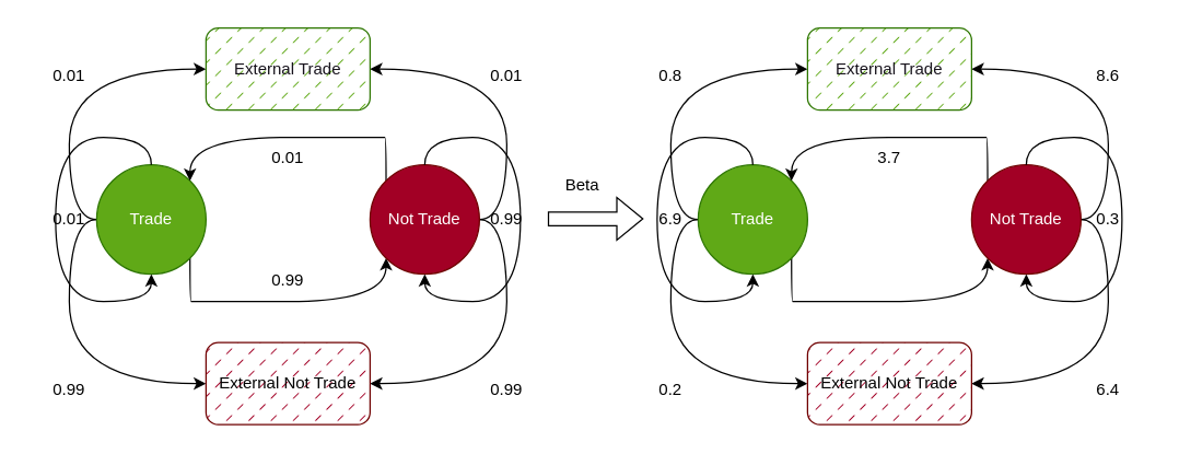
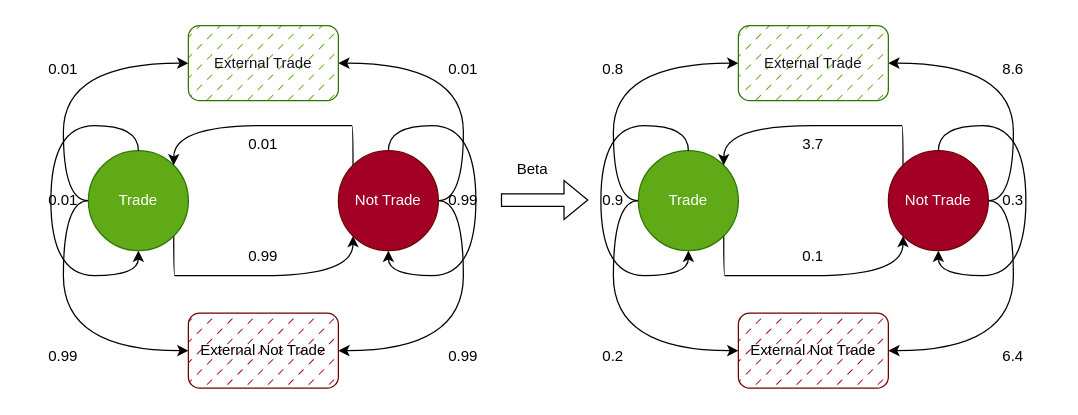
  <mxCell id="0" />
  <mxCell id="1" parent="0" />
  <mxCell id="2" style="edgeStyle=orthogonalEdgeStyle;rounded=0;orthogonalLoop=1;jettySize=auto;html=1;entryX=0;entryY=1;entryDx=0;entryDy=0;exitX=1;exitY=1;exitDx=0;exitDy=0;curved=1;movable=1;resizable=1;rotatable=1;deletable=1;editable=1;locked=0;connectable=1;" parent="1" source="5" target="9" edge="1"><mxGeometry relative="1" as="geometry"><Array as="points"><mxPoint x="140" y="220" /><mxPoint x="280" y="220" /></Array></mxGeometry></mxCell>
  <mxCell id="3" style="edgeStyle=orthogonalEdgeStyle;rounded=0;orthogonalLoop=1;jettySize=auto;html=1;exitX=0;exitY=0.5;exitDx=0;exitDy=0;entryX=0;entryY=0.5;entryDx=0;entryDy=0;curved=1;movable=1;resizable=1;rotatable=1;deletable=1;editable=1;locked=0;connectable=1;" parent="1" source="5" target="13" edge="1"><mxGeometry relative="1" as="geometry"><Array as="points"><mxPoint x="50" y="160" /><mxPoint x="50" y="280" /></Array></mxGeometry></mxCell>
  <mxCell id="4" style="edgeStyle=orthogonalEdgeStyle;rounded=0;orthogonalLoop=1;jettySize=auto;html=1;exitX=0;exitY=0.5;exitDx=0;exitDy=0;entryX=0;entryY=0.5;entryDx=0;entryDy=0;curved=1;movable=1;resizable=1;rotatable=1;deletable=1;editable=1;locked=0;connectable=1;" parent="1" source="5" target="12" edge="1"><mxGeometry relative="1" as="geometry" /></mxCell>
  <mxCell id="5" value="Trade" style="ellipse;whiteSpace=wrap;html=1;aspect=fixed;fillColor=#60a917;fontColor=#ffffff;strokeColor=#2D7600;movable=1;resizable=1;rotatable=1;deletable=1;editable=1;locked=0;connectable=1;" parent="1" vertex="1"><mxGeometry x="70" y="120" width="80" height="80" as="geometry" /></mxCell>
  <mxCell id="6" style="edgeStyle=orthogonalEdgeStyle;rounded=0;orthogonalLoop=1;jettySize=auto;html=1;exitX=0;exitY=0;exitDx=0;exitDy=0;entryX=1;entryY=0;entryDx=0;entryDy=0;curved=1;movable=1;resizable=1;rotatable=1;deletable=1;editable=1;locked=0;connectable=1;" parent="1" source="9" target="5" edge="1"><mxGeometry relative="1" as="geometry"><Array as="points"><mxPoint x="280" y="100" /><mxPoint x="140" y="100" /></Array></mxGeometry></mxCell>
  <mxCell id="7" style="edgeStyle=orthogonalEdgeStyle;rounded=0;orthogonalLoop=1;jettySize=auto;html=1;exitX=1;exitY=0.5;exitDx=0;exitDy=0;entryX=1;entryY=0.5;entryDx=0;entryDy=0;curved=1;movable=1;resizable=1;rotatable=1;deletable=1;editable=1;locked=0;connectable=1;" parent="1" source="9" target="13" edge="1"><mxGeometry relative="1" as="geometry" /></mxCell>
  <mxCell id="8" style="edgeStyle=orthogonalEdgeStyle;rounded=0;orthogonalLoop=1;jettySize=auto;html=1;exitX=1;exitY=0.5;exitDx=0;exitDy=0;entryX=1;entryY=0.5;entryDx=0;entryDy=0;curved=1;movable=1;resizable=1;rotatable=1;deletable=1;editable=1;locked=0;connectable=1;" parent="1" source="9" target="12" edge="1"><mxGeometry relative="1" as="geometry" /></mxCell>
  <mxCell id="9" value="Not Trade" style="ellipse;whiteSpace=wrap;html=1;aspect=fixed;fillColor=#a20025;fontColor=#ffffff;strokeColor=#6F0000;movable=1;resizable=1;rotatable=1;deletable=1;editable=1;locked=0;connectable=1;" parent="1" vertex="1"><mxGeometry x="270" y="120" width="80" height="80" as="geometry" /></mxCell>
  <mxCell id="10" style="edgeStyle=orthogonalEdgeStyle;rounded=0;orthogonalLoop=1;jettySize=auto;html=1;exitX=0.5;exitY=0;exitDx=0;exitDy=0;entryX=0.5;entryY=1;entryDx=0;entryDy=0;curved=1;movable=1;resizable=1;rotatable=1;deletable=1;editable=1;locked=0;connectable=1;" parent="1" source="5" target="5" edge="1"><mxGeometry relative="1" as="geometry"><Array as="points"><mxPoint x="110" y="100" /><mxPoint x="40" y="100" /><mxPoint x="40" y="220" /><mxPoint x="110" y="220" /></Array></mxGeometry></mxCell>
  <mxCell id="11" style="edgeStyle=orthogonalEdgeStyle;rounded=0;orthogonalLoop=1;jettySize=auto;html=1;entryX=0.5;entryY=1;entryDx=0;entryDy=0;curved=1;movable=1;resizable=1;rotatable=1;deletable=1;editable=1;locked=0;connectable=1;" parent="1" source="9" target="9" edge="1"><mxGeometry relative="1" as="geometry"><Array as="points"><mxPoint x="310" y="100" /><mxPoint x="380" y="100" /><mxPoint x="380" y="220" /><mxPoint x="310" y="220" /></Array></mxGeometry></mxCell>
  <mxCell id="12" value="&lt;font color=&quot;#18141d&quot;&gt;External Trade&lt;/font&gt;" style="rounded=1;whiteSpace=wrap;html=1;fillStyle=dashed;fillColor=#60a917;fontColor=#ffffff;strokeColor=#2D7600;movable=1;resizable=1;rotatable=1;deletable=1;editable=1;locked=0;connectable=1;" parent="1" vertex="1"><mxGeometry x="150" y="20" width="120" height="60" as="geometry" /></mxCell>
  <mxCell id="13" value="&lt;font color=&quot;#000000&quot;&gt;External Not Trade&lt;/font&gt;" style="rounded=1;whiteSpace=wrap;html=1;fillStyle=dashed;fillColor=#a20025;fontColor=#ffffff;strokeColor=#6F0000;movable=1;resizable=1;rotatable=1;deletable=1;editable=1;locked=0;connectable=1;" parent="1" vertex="1"><mxGeometry x="150" y="250" width="120" height="60" as="geometry" /></mxCell>
  <mxCell id="14" value="" style="shape=flexArrow;endArrow=classic;html=1;rounded=0;movable=1;resizable=1;rotatable=1;deletable=1;editable=1;locked=0;connectable=1;" parent="1" edge="1"><mxGeometry width="50" height="50" relative="1" as="geometry"><mxPoint x="400" y="159.5" as="sourcePoint" /><mxPoint x="470" y="159.5" as="targetPoint" /></mxGeometry></mxCell>
  <mxCell id="15" value="0.99" style="text;html=1;strokeColor=none;fillColor=none;align=center;verticalAlign=middle;whiteSpace=wrap;rounded=0;movable=1;resizable=1;rotatable=1;deletable=1;editable=1;locked=0;connectable=1;" parent="1" vertex="1"><mxGeometry x="340" y="145" width="60" height="30" as="geometry" /></mxCell>
  <mxCell id="16" value="0.99" style="text;html=1;strokeColor=none;fillColor=none;align=center;verticalAlign=middle;whiteSpace=wrap;rounded=0;movable=1;resizable=1;rotatable=1;deletable=1;editable=1;locked=0;connectable=1;" parent="1" vertex="1"><mxGeometry x="340" y="270" width="60" height="30" as="geometry" /></mxCell>
  <mxCell id="17" value="0.01" style="text;html=1;strokeColor=none;fillColor=none;align=center;verticalAlign=middle;whiteSpace=wrap;rounded=0;movable=1;resizable=1;rotatable=1;deletable=1;editable=1;locked=0;connectable=1;" parent="1" vertex="1"><mxGeometry x="340" y="40" width="60" height="30" as="geometry" /></mxCell>
  <mxCell id="18" value="0.01" style="text;html=1;strokeColor=none;fillColor=none;align=center;verticalAlign=middle;whiteSpace=wrap;rounded=0;movable=1;resizable=1;rotatable=1;deletable=1;editable=1;locked=0;connectable=1;" parent="1" vertex="1"><mxGeometry x="20" y="145" width="60" height="30" as="geometry" /></mxCell>
  <mxCell id="19" value="0.99" style="text;html=1;strokeColor=none;fillColor=none;align=center;verticalAlign=middle;whiteSpace=wrap;rounded=0;movable=1;resizable=1;rotatable=1;deletable=1;editable=1;locked=0;connectable=1;" parent="1" vertex="1"><mxGeometry x="20" y="270" width="60" height="30" as="geometry" /></mxCell>
  <mxCell id="20" value="0.01" style="text;html=1;strokeColor=none;fillColor=none;align=center;verticalAlign=middle;whiteSpace=wrap;rounded=0;movable=1;resizable=1;rotatable=1;deletable=1;editable=1;locked=0;connectable=1;" parent="1" vertex="1"><mxGeometry x="20" y="40" width="60" height="30" as="geometry" /></mxCell>
  <mxCell id="21" style="edgeStyle=orthogonalEdgeStyle;rounded=0;orthogonalLoop=1;jettySize=auto;html=1;entryX=0;entryY=1;entryDx=0;entryDy=0;exitX=1;exitY=1;exitDx=0;exitDy=0;curved=1;movable=1;resizable=1;rotatable=1;deletable=1;editable=1;locked=0;connectable=1;" parent="1" source="24" target="28" edge="1"><mxGeometry relative="1" as="geometry"><Array as="points"><mxPoint x="580" y="220" /><mxPoint x="720" y="220" /></Array></mxGeometry></mxCell>
  <mxCell id="22" style="edgeStyle=orthogonalEdgeStyle;rounded=0;orthogonalLoop=1;jettySize=auto;html=1;exitX=0;exitY=0.5;exitDx=0;exitDy=0;entryX=0;entryY=0.5;entryDx=0;entryDy=0;curved=1;movable=1;resizable=1;rotatable=1;deletable=1;editable=1;locked=0;connectable=1;" parent="1" source="24" target="32" edge="1"><mxGeometry relative="1" as="geometry"><Array as="points"><mxPoint x="490" y="160" /><mxPoint x="490" y="280" /></Array></mxGeometry></mxCell>
  <mxCell id="23" style="edgeStyle=orthogonalEdgeStyle;rounded=0;orthogonalLoop=1;jettySize=auto;html=1;exitX=0;exitY=0.5;exitDx=0;exitDy=0;entryX=0;entryY=0.5;entryDx=0;entryDy=0;curved=1;movable=1;resizable=1;rotatable=1;deletable=1;editable=1;locked=0;connectable=1;" parent="1" source="24" target="31" edge="1"><mxGeometry relative="1" as="geometry" /></mxCell>
  <mxCell id="24" value="Trade" style="ellipse;whiteSpace=wrap;html=1;aspect=fixed;fillColor=#60a917;fontColor=#ffffff;strokeColor=#2D7600;movable=1;resizable=1;rotatable=1;deletable=1;editable=1;locked=0;connectable=1;" parent="1" vertex="1"><mxGeometry x="510" y="120" width="80" height="80" as="geometry" /></mxCell>
  <mxCell id="25" style="edgeStyle=orthogonalEdgeStyle;rounded=0;orthogonalLoop=1;jettySize=auto;html=1;exitX=0;exitY=0;exitDx=0;exitDy=0;entryX=1;entryY=0;entryDx=0;entryDy=0;curved=1;movable=1;resizable=1;rotatable=1;deletable=1;editable=1;locked=0;connectable=1;" parent="1" source="28" target="24" edge="1"><mxGeometry relative="1" as="geometry"><Array as="points"><mxPoint x="720" y="100" /><mxPoint x="580" y="100" /></Array></mxGeometry></mxCell>
  <mxCell id="26" style="edgeStyle=orthogonalEdgeStyle;rounded=0;orthogonalLoop=1;jettySize=auto;html=1;exitX=1;exitY=0.5;exitDx=0;exitDy=0;entryX=1;entryY=0.5;entryDx=0;entryDy=0;curved=1;movable=1;resizable=1;rotatable=1;deletable=1;editable=1;locked=0;connectable=1;" parent="1" source="28" target="32" edge="1"><mxGeometry relative="1" as="geometry" /></mxCell>
  <mxCell id="27" style="edgeStyle=orthogonalEdgeStyle;rounded=0;orthogonalLoop=1;jettySize=auto;html=1;exitX=1;exitY=0.5;exitDx=0;exitDy=0;entryX=1;entryY=0.5;entryDx=0;entryDy=0;curved=1;movable=1;resizable=1;rotatable=1;deletable=1;editable=1;locked=0;connectable=1;" parent="1" source="28" target="31" edge="1"><mxGeometry relative="1" as="geometry" /></mxCell>
  <mxCell id="28" value="Not Trade" style="ellipse;whiteSpace=wrap;html=1;aspect=fixed;fillColor=#a20025;fontColor=#ffffff;strokeColor=#6F0000;movable=1;resizable=1;rotatable=1;deletable=1;editable=1;locked=0;connectable=1;" parent="1" vertex="1"><mxGeometry x="710" y="120" width="80" height="80" as="geometry" /></mxCell>
  <mxCell id="29" style="edgeStyle=orthogonalEdgeStyle;rounded=0;orthogonalLoop=1;jettySize=auto;html=1;exitX=0.5;exitY=0;exitDx=0;exitDy=0;entryX=0.5;entryY=1;entryDx=0;entryDy=0;curved=1;movable=1;resizable=1;rotatable=1;deletable=1;editable=1;locked=0;connectable=1;" parent="1" source="24" target="24" edge="1"><mxGeometry relative="1" as="geometry"><Array as="points"><mxPoint x="550" y="100" /><mxPoint x="480" y="100" /><mxPoint x="480" y="220" /><mxPoint x="550" y="220" /></Array></mxGeometry></mxCell>
  <mxCell id="30" style="edgeStyle=orthogonalEdgeStyle;rounded=0;orthogonalLoop=1;jettySize=auto;html=1;entryX=0.5;entryY=1;entryDx=0;entryDy=0;curved=1;movable=1;resizable=1;rotatable=1;deletable=1;editable=1;locked=0;connectable=1;" parent="1" source="28" target="28" edge="1"><mxGeometry relative="1" as="geometry"><Array as="points"><mxPoint x="750" y="100" /><mxPoint x="820" y="100" /><mxPoint x="820" y="220" /><mxPoint x="750" y="220" /></Array></mxGeometry></mxCell>
  <mxCell id="31" value="&lt;font color=&quot;#18141d&quot;&gt;External Trade&lt;/font&gt;" style="rounded=1;whiteSpace=wrap;html=1;fillStyle=dashed;fillColor=#60a917;fontColor=#ffffff;strokeColor=#2D7600;movable=1;resizable=1;rotatable=1;deletable=1;editable=1;locked=0;connectable=1;" parent="1" vertex="1"><mxGeometry x="590" y="20" width="120" height="60" as="geometry" /></mxCell>
  <mxCell id="32" value="&lt;font color=&quot;#000000&quot;&gt;External Not Trade&lt;/font&gt;" style="rounded=1;whiteSpace=wrap;html=1;fillStyle=dashed;fillColor=#a20025;fontColor=#ffffff;strokeColor=#6F0000;movable=1;resizable=1;rotatable=1;deletable=1;editable=1;locked=0;connectable=1;" parent="1" vertex="1"><mxGeometry x="590" y="250" width="120" height="60" as="geometry" /></mxCell>
  <mxCell id="33" value="6.4" style="text;html=1;strokeColor=none;fillColor=none;align=center;verticalAlign=middle;whiteSpace=wrap;rounded=0;movable=1;resizable=1;rotatable=1;deletable=1;editable=1;locked=0;connectable=1;" parent="1" vertex="1"><mxGeometry x="780" y="270" width="60" height="30" as="geometry" /></mxCell>
  <mxCell id="34" value="8.6" style="text;html=1;strokeColor=none;fillColor=none;align=center;verticalAlign=middle;whiteSpace=wrap;rounded=0;movable=1;resizable=1;rotatable=1;deletable=1;editable=1;locked=0;connectable=1;" parent="1" vertex="1"><mxGeometry x="780" y="40" width="60" height="30" as="geometry" /></mxCell>
- <mxCell id="35" value="6.9" style="text;html=1;strokeColor=none;fillColor=none;align=center;verticalAlign=middle;whiteSpace=wrap;rounded=0;movable=1;resizable=1;rotatable=1;deletable=1;editable=1;locked=0;connectable=1;" parent="1" vertex="1"><mxGeometry x="460" y="145" width="60" height="30" as="geometry" /></mxCell>
+ <mxCell id="35" value="0.9" style="text;html=1;strokeColor=none;fillColor=none;align=center;verticalAlign=middle;whiteSpace=wrap;rounded=0;movable=1;resizable=1;rotatable=1;deletable=1;editable=1;locked=0;connectable=1;" parent="1" vertex="1"><mxGeometry x="460" y="145" width="60" height="30" as="geometry" /></mxCell>
  <mxCell id="36" value="0.2" style="text;html=1;strokeColor=none;fillColor=none;align=center;verticalAlign=middle;whiteSpace=wrap;rounded=0;movable=1;resizable=1;rotatable=1;deletable=1;editable=1;locked=0;connectable=1;" parent="1" vertex="1"><mxGeometry x="460" y="270" width="60" height="30" as="geometry" /></mxCell>
  <mxCell id="37" value="0.8" style="text;html=1;strokeColor=none;fillColor=none;align=center;verticalAlign=middle;whiteSpace=wrap;rounded=0;movable=1;resizable=1;rotatable=1;deletable=1;editable=1;locked=0;connectable=1;" parent="1" vertex="1"><mxGeometry x="460" y="40" width="60" height="30" as="geometry" /></mxCell>
  <mxCell id="38" value="0.3" style="text;html=1;strokeColor=none;fillColor=none;align=center;verticalAlign=middle;whiteSpace=wrap;rounded=0;movable=1;resizable=1;rotatable=1;deletable=1;editable=1;locked=0;connectable=1;" parent="1" vertex="1"><mxGeometry x="780" y="145" width="60" height="30" as="geometry" /></mxCell>
  <mxCell id="39" value="0.99" style="text;html=1;strokeColor=none;fillColor=none;align=center;verticalAlign=middle;whiteSpace=wrap;rounded=0;movable=1;resizable=1;rotatable=1;deletable=1;editable=1;locked=0;connectable=1;" parent="1" vertex="1"><mxGeometry x="180" y="190" width="60" height="30" as="geometry" /></mxCell>
  <mxCell id="40" value="0.01" style="text;html=1;strokeColor=none;fillColor=none;align=center;verticalAlign=middle;whiteSpace=wrap;rounded=0;movable=1;resizable=1;rotatable=1;deletable=1;editable=1;locked=0;connectable=1;" parent="1" vertex="1"><mxGeometry x="180" y="100" width="60" height="30" as="geometry" /></mxCell>
+ <mxCell id="41" value="0.1" style="text;html=1;strokeColor=none;fillColor=none;align=center;verticalAlign=middle;whiteSpace=wrap;rounded=0;movable=1;resizable=1;rotatable=1;deletable=1;editable=1;locked=0;connectable=1;" parent="1" vertex="1"><mxGeometry x="620" y="190" width="60" height="30" as="geometry" /></mxCell>
  <mxCell id="42" value="3.7" style="text;html=1;strokeColor=none;fillColor=none;align=center;verticalAlign=middle;whiteSpace=wrap;rounded=0;movable=1;resizable=1;rotatable=1;deletable=1;editable=1;locked=0;connectable=1;" parent="1" vertex="1"><mxGeometry x="620" y="100" width="60" height="30" as="geometry" /></mxCell>
  <mxCell id="43" value="Beta" style="text;html=1;align=center;verticalAlign=middle;resizable=0;points=[];autosize=1;strokeColor=none;fillColor=none;" parent="1" vertex="1"><mxGeometry x="400" y="120" width="50" height="30" as="geometry" /></mxCell>
